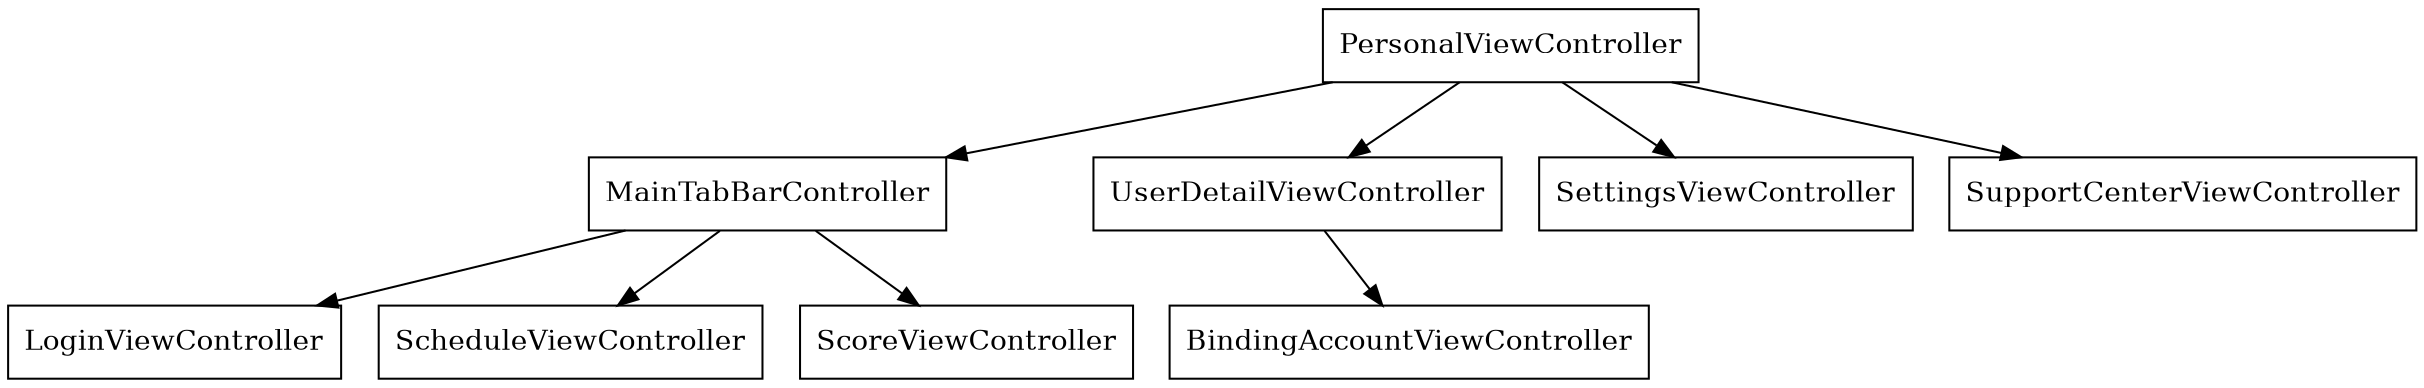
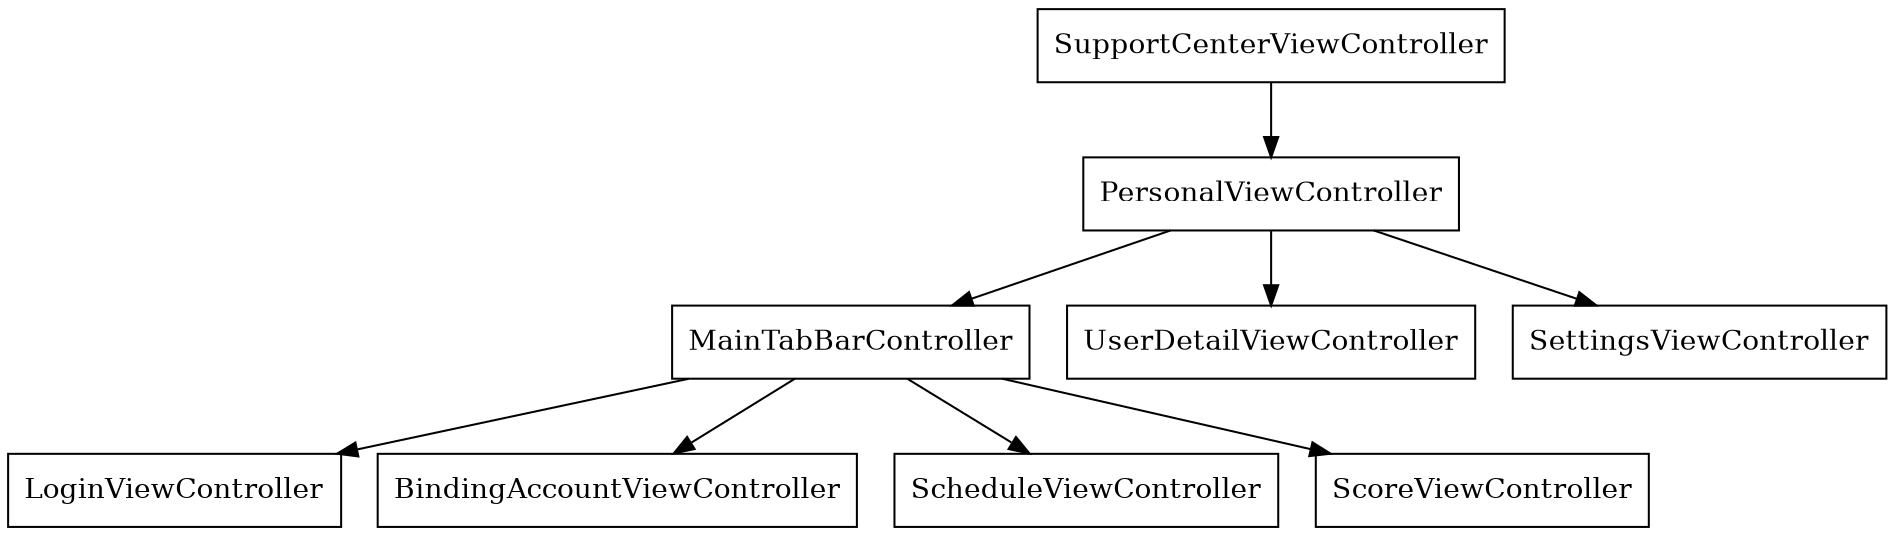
  digraph {
    node [shape=record]
    MainTabBarController
    LoginViewController
    BindingAccountViewController
    ScheduleViewController
    ScoreViewController
    PersonalViewController
    UserDetailViewController
    SettingsViewController
    SupportCenterViewController
    MainTabBarController -> LoginViewController
-   UserDetailViewController -> BindingAccountViewController
+   MainTabBarController -> BindingAccountViewController
    MainTabBarController -> ScheduleViewController
    MainTabBarController -> ScoreViewController
    PersonalViewController -> MainTabBarController
    PersonalViewController -> UserDetailViewController
    PersonalViewController -> SettingsViewController
-   PersonalViewController -> SupportCenterViewController
+   SupportCenterViewController -> PersonalViewController
  }
